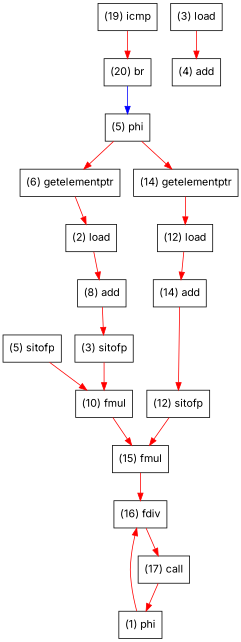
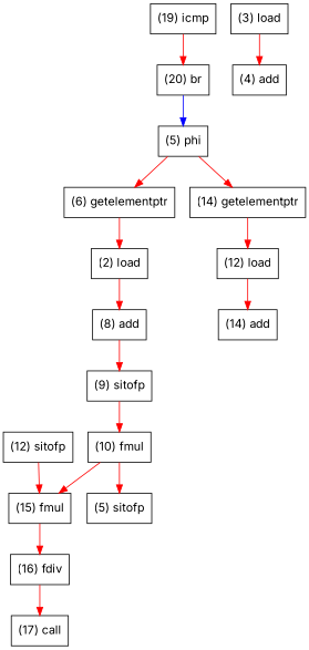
  digraph {
    fontname=Inter
    node [fontname=Inter shape=record]
    edge [color=red fontname=Inter]
    n1 [label="(5) phi"]
    n2 [label="(6) getelementptr"]
    n3 [label="(14) getelementptr"]
    n4 [label="(2) load"]
    n5 [label="(12) load"]
-   n6 [label="(1) phi"]
    n7 [label="(16) fdiv"]
    n8 [label="(17) call"]
    n9 [label="(3) load"]
    n10 [label="(4) add"]
    n11 [label="(5) sitofp"]
    n12 [label="(10) fmul"]
    n13 [label="(15) fmul"]
    n14 [label="(8) add"]
-   n15 [label="(3) sitofp"]
+   n15 [label="(9) sitofp"]
    n16 [label="(14) add"]
    n17 [label="(12) sitofp"]
    n18 [label="(19) icmp"]
    n19 [label="(20) br"]
    n1 -> n2
    n1 -> n3
    n2 -> n4
    n3 -> n5
    n4 -> n14
    n5 -> n16
-   n6 -> n7
    n7 -> n8
-   n8 -> n6
    n9 -> n10
-   n11 -> n12
+   n12 -> n11
    n12 -> n13
    n13 -> n7
    n14 -> n15
    n15 -> n12
-   n16 -> n17
    n17 -> n13
    n18 -> n19
    n19 -> n1 [color=blue]
  }
